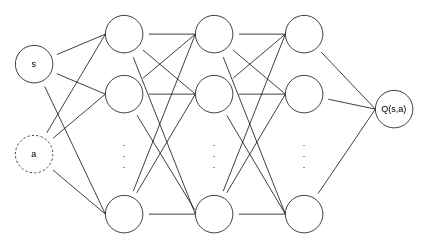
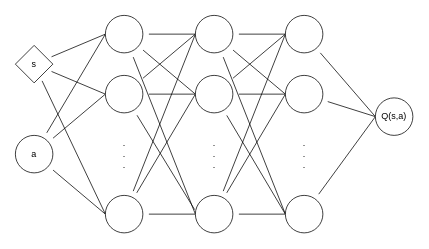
  <mxCell id="0" />
  <mxCell id="1" parent="0" />
  <mxCell id="2" style="edgeStyle=none;rounded=0;orthogonalLoop=1;jettySize=auto;html=1;entryX=0;entryY=0.5;entryDx=0;entryDy=0;endArrow=none;startSize=14;endSize=14;sourcePerimeterSpacing=8;targetPerimeterSpacing=8;endFill=0;" edge="1" parent="1" source="5" target="13"><mxGeometry relative="1" as="geometry" /></mxCell>
  <mxCell id="3" style="edgeStyle=none;rounded=0;orthogonalLoop=1;jettySize=auto;html=1;entryX=0;entryY=0.5;entryDx=0;entryDy=0;endArrow=none;endFill=0;startSize=14;endSize=14;sourcePerimeterSpacing=8;targetPerimeterSpacing=8;" edge="1" parent="1" source="5" target="17"><mxGeometry relative="1" as="geometry" /></mxCell>
  <mxCell id="4" style="edgeStyle=none;rounded=0;orthogonalLoop=1;jettySize=auto;html=1;entryX=0;entryY=0.5;entryDx=0;entryDy=0;endArrow=none;endFill=0;startSize=14;endSize=14;sourcePerimeterSpacing=8;targetPerimeterSpacing=8;" edge="1" parent="1" source="5" target="21"><mxGeometry relative="1" as="geometry" /></mxCell>
- <mxCell id="5" value="s" style="ellipse;whiteSpace=wrap;html=1;aspect=fixed;hachureGap=4;" vertex="1" parent="1"><mxGeometry x="20" y="60" width="50" height="50" as="geometry" /></mxCell>
+ <mxCell id="5" value="s" style="rhombus;whiteSpace=wrap;html=1;aspect=fixed;hachureGap=4;" vertex="1" parent="1"><mxGeometry x="20" y="60" width="50" height="50" as="geometry" /></mxCell>
  <mxCell id="6" style="edgeStyle=none;rounded=0;orthogonalLoop=1;jettySize=auto;html=1;entryX=0;entryY=0.5;entryDx=0;entryDy=0;endArrow=none;endFill=0;startSize=14;endSize=14;sourcePerimeterSpacing=8;targetPerimeterSpacing=8;" edge="1" parent="1" source="9" target="13"><mxGeometry relative="1" as="geometry" /></mxCell>
  <mxCell id="7" style="edgeStyle=none;rounded=0;orthogonalLoop=1;jettySize=auto;html=1;entryX=0;entryY=0.5;entryDx=0;entryDy=0;endArrow=none;endFill=0;startSize=14;endSize=14;sourcePerimeterSpacing=8;targetPerimeterSpacing=8;" edge="1" parent="1" source="9" target="17"><mxGeometry relative="1" as="geometry" /></mxCell>
  <mxCell id="8" style="edgeStyle=none;rounded=0;orthogonalLoop=1;jettySize=auto;html=1;entryX=0;entryY=0.5;entryDx=0;entryDy=0;endArrow=none;endFill=0;startSize=14;endSize=14;sourcePerimeterSpacing=8;targetPerimeterSpacing=8;" edge="1" parent="1" source="9" target="21"><mxGeometry relative="1" as="geometry" /></mxCell>
- <mxCell id="9" value="a" style="ellipse;whiteSpace=wrap;html=1;aspect=fixed;hachureGap=4;dashed=1;" vertex="1" parent="1"><mxGeometry x="20" y="180" width="50" height="50" as="geometry" /></mxCell>
+ <mxCell id="9" value="a" style="ellipse;whiteSpace=wrap;html=1;aspect=fixed;hachureGap=4;" vertex="1" parent="1"><mxGeometry x="20" y="180" width="50" height="50" as="geometry" /></mxCell>
  <mxCell id="10" style="edgeStyle=none;rounded=0;orthogonalLoop=1;jettySize=auto;html=1;entryX=0;entryY=0.5;entryDx=0;entryDy=0;endArrow=none;endFill=0;startSize=14;endSize=14;sourcePerimeterSpacing=8;targetPerimeterSpacing=8;" edge="1" parent="1" source="13" target="25"><mxGeometry relative="1" as="geometry" /></mxCell>
  <mxCell id="11" style="edgeStyle=none;rounded=0;orthogonalLoop=1;jettySize=auto;html=1;entryX=0;entryY=0.5;entryDx=0;entryDy=0;endArrow=none;endFill=0;startSize=14;endSize=14;sourcePerimeterSpacing=8;targetPerimeterSpacing=8;" edge="1" parent="1" source="13" target="29"><mxGeometry relative="1" as="geometry" /></mxCell>
  <mxCell id="12" style="edgeStyle=none;rounded=0;orthogonalLoop=1;jettySize=auto;html=1;entryX=0;entryY=0.5;entryDx=0;entryDy=0;endArrow=none;endFill=0;startSize=14;endSize=14;sourcePerimeterSpacing=8;targetPerimeterSpacing=8;" edge="1" parent="1" source="13" target="33"><mxGeometry relative="1" as="geometry" /></mxCell>
  <mxCell id="13" value="" style="ellipse;whiteSpace=wrap;html=1;aspect=fixed;hachureGap=4;" vertex="1" parent="1"><mxGeometry x="140" y="20" width="50" height="50" as="geometry" /></mxCell>
  <mxCell id="14" style="edgeStyle=none;rounded=0;orthogonalLoop=1;jettySize=auto;html=1;entryX=-0.02;entryY=0.38;entryDx=0;entryDy=0;entryPerimeter=0;endArrow=none;endFill=0;startSize=14;endSize=14;sourcePerimeterSpacing=8;targetPerimeterSpacing=8;" edge="1" parent="1" source="17" target="33"><mxGeometry relative="1" as="geometry" /></mxCell>
  <mxCell id="15" style="edgeStyle=none;rounded=0;orthogonalLoop=1;jettySize=auto;html=1;entryX=0;entryY=0.5;entryDx=0;entryDy=0;endArrow=none;endFill=0;startSize=14;endSize=14;sourcePerimeterSpacing=8;targetPerimeterSpacing=8;" edge="1" parent="1" source="17" target="29"><mxGeometry relative="1" as="geometry" /></mxCell>
  <mxCell id="16" style="edgeStyle=none;rounded=0;orthogonalLoop=1;jettySize=auto;html=1;entryX=0;entryY=0.5;entryDx=0;entryDy=0;endArrow=none;endFill=0;startSize=14;endSize=14;sourcePerimeterSpacing=8;targetPerimeterSpacing=8;" edge="1" parent="1" source="17" target="25"><mxGeometry relative="1" as="geometry" /></mxCell>
  <mxCell id="17" value="" style="ellipse;whiteSpace=wrap;html=1;aspect=fixed;hachureGap=4;" vertex="1" parent="1"><mxGeometry x="140" y="100" width="50" height="50" as="geometry" /></mxCell>
  <mxCell id="18" style="edgeStyle=none;rounded=0;orthogonalLoop=1;jettySize=auto;html=1;entryX=0;entryY=0.5;entryDx=0;entryDy=0;endArrow=none;endFill=0;startSize=14;endSize=14;sourcePerimeterSpacing=8;targetPerimeterSpacing=8;" edge="1" parent="1" source="21" target="33"><mxGeometry relative="1" as="geometry" /></mxCell>
  <mxCell id="19" style="edgeStyle=none;rounded=0;orthogonalLoop=1;jettySize=auto;html=1;entryX=0;entryY=0.5;entryDx=0;entryDy=0;endArrow=none;endFill=0;startSize=14;endSize=14;sourcePerimeterSpacing=8;targetPerimeterSpacing=8;" edge="1" parent="1" source="21" target="29"><mxGeometry relative="1" as="geometry" /></mxCell>
  <mxCell id="20" style="edgeStyle=none;rounded=0;orthogonalLoop=1;jettySize=auto;html=1;entryX=0;entryY=0.5;entryDx=0;entryDy=0;endArrow=none;endFill=0;startSize=14;endSize=14;sourcePerimeterSpacing=8;targetPerimeterSpacing=8;" edge="1" parent="1" source="21" target="25"><mxGeometry relative="1" as="geometry" /></mxCell>
  <mxCell id="21" value="" style="ellipse;whiteSpace=wrap;html=1;aspect=fixed;hachureGap=4;" vertex="1" parent="1"><mxGeometry x="140" y="260" width="50" height="50" as="geometry" /></mxCell>
  <mxCell id="22" style="edgeStyle=none;rounded=0;orthogonalLoop=1;jettySize=auto;html=1;entryX=0;entryY=0.5;entryDx=0;entryDy=0;endArrow=none;endFill=0;startSize=14;endSize=14;sourcePerimeterSpacing=8;targetPerimeterSpacing=8;" edge="1" parent="1" source="25" target="35"><mxGeometry relative="1" as="geometry" /></mxCell>
  <mxCell id="23" style="edgeStyle=none;rounded=0;orthogonalLoop=1;jettySize=auto;html=1;entryX=0;entryY=0.5;entryDx=0;entryDy=0;endArrow=none;endFill=0;startSize=14;endSize=14;sourcePerimeterSpacing=8;targetPerimeterSpacing=8;" edge="1" parent="1" source="25" target="37"><mxGeometry relative="1" as="geometry" /></mxCell>
  <mxCell id="24" style="edgeStyle=none;rounded=0;orthogonalLoop=1;jettySize=auto;html=1;entryX=0;entryY=0.5;entryDx=0;entryDy=0;endArrow=none;endFill=0;startSize=14;endSize=14;sourcePerimeterSpacing=8;targetPerimeterSpacing=8;" edge="1" parent="1" source="25" target="39"><mxGeometry relative="1" as="geometry" /></mxCell>
  <mxCell id="25" value="" style="ellipse;whiteSpace=wrap;html=1;aspect=fixed;hachureGap=4;" vertex="1" parent="1"><mxGeometry x="260" y="20" width="50" height="50" as="geometry" /></mxCell>
  <mxCell id="26" style="edgeStyle=none;rounded=0;orthogonalLoop=1;jettySize=auto;html=1;entryX=0;entryY=0.5;entryDx=0;entryDy=0;endArrow=none;endFill=0;startSize=14;endSize=14;sourcePerimeterSpacing=8;targetPerimeterSpacing=8;" edge="1" parent="1" source="29" target="35"><mxGeometry relative="1" as="geometry" /></mxCell>
  <mxCell id="27" style="edgeStyle=none;rounded=0;orthogonalLoop=1;jettySize=auto;html=1;entryX=0;entryY=0.5;entryDx=0;entryDy=0;endArrow=none;endFill=0;startSize=14;endSize=14;sourcePerimeterSpacing=8;targetPerimeterSpacing=8;" edge="1" parent="1" source="29" target="37"><mxGeometry relative="1" as="geometry" /></mxCell>
  <mxCell id="28" style="edgeStyle=none;rounded=0;orthogonalLoop=1;jettySize=auto;html=1;entryX=0;entryY=0.5;entryDx=0;entryDy=0;endArrow=none;endFill=0;startSize=14;endSize=14;sourcePerimeterSpacing=8;targetPerimeterSpacing=8;" edge="1" parent="1" source="29" target="39"><mxGeometry relative="1" as="geometry" /></mxCell>
  <mxCell id="29" value="" style="ellipse;whiteSpace=wrap;html=1;aspect=fixed;hachureGap=4;" vertex="1" parent="1"><mxGeometry x="260" y="100" width="50" height="50" as="geometry" /></mxCell>
  <mxCell id="30" style="edgeStyle=none;rounded=0;orthogonalLoop=1;jettySize=auto;html=1;entryX=0;entryY=0.5;entryDx=0;entryDy=0;endArrow=none;endFill=0;startSize=14;endSize=14;sourcePerimeterSpacing=8;targetPerimeterSpacing=8;" edge="1" parent="1" source="33" target="39"><mxGeometry relative="1" as="geometry" /></mxCell>
  <mxCell id="31" style="edgeStyle=none;rounded=0;orthogonalLoop=1;jettySize=auto;html=1;entryX=0;entryY=0.5;entryDx=0;entryDy=0;endArrow=none;endFill=0;startSize=14;endSize=14;sourcePerimeterSpacing=8;targetPerimeterSpacing=8;" edge="1" parent="1" source="33" target="37"><mxGeometry relative="1" as="geometry" /></mxCell>
  <mxCell id="32" style="edgeStyle=none;rounded=0;orthogonalLoop=1;jettySize=auto;html=1;entryX=0;entryY=0.5;entryDx=0;entryDy=0;endArrow=none;endFill=0;startSize=14;endSize=14;sourcePerimeterSpacing=8;targetPerimeterSpacing=8;" edge="1" parent="1" source="33" target="35"><mxGeometry relative="1" as="geometry" /></mxCell>
  <mxCell id="33" value="" style="ellipse;whiteSpace=wrap;html=1;aspect=fixed;hachureGap=4;" vertex="1" parent="1"><mxGeometry x="260" y="260" width="50" height="50" as="geometry" /></mxCell>
  <mxCell id="34" style="edgeStyle=none;rounded=0;orthogonalLoop=1;jettySize=auto;html=1;entryX=0;entryY=0.5;entryDx=0;entryDy=0;endArrow=none;endFill=0;startSize=14;endSize=14;sourcePerimeterSpacing=8;targetPerimeterSpacing=8;" edge="1" parent="1" source="35" target="40"><mxGeometry relative="1" as="geometry" /></mxCell>
  <mxCell id="35" value="" style="ellipse;whiteSpace=wrap;html=1;aspect=fixed;hachureGap=4;" vertex="1" parent="1"><mxGeometry x="380" y="20" width="50" height="50" as="geometry" /></mxCell>
  <mxCell id="36" style="edgeStyle=none;rounded=0;orthogonalLoop=1;jettySize=auto;html=1;entryX=0;entryY=0.5;entryDx=0;entryDy=0;endArrow=none;endFill=0;startSize=14;endSize=14;sourcePerimeterSpacing=8;targetPerimeterSpacing=8;" edge="1" parent="1" source="37" target="40"><mxGeometry relative="1" as="geometry" /></mxCell>
  <mxCell id="37" value="" style="ellipse;whiteSpace=wrap;html=1;aspect=fixed;hachureGap=4;" vertex="1" parent="1"><mxGeometry x="380" y="100" width="50" height="50" as="geometry" /></mxCell>
  <mxCell id="38" style="edgeStyle=none;rounded=0;orthogonalLoop=1;jettySize=auto;html=1;entryX=0;entryY=0.5;entryDx=0;entryDy=0;endArrow=none;endFill=0;startSize=14;endSize=14;sourcePerimeterSpacing=8;targetPerimeterSpacing=8;" edge="1" parent="1" source="39" target="40"><mxGeometry relative="1" as="geometry" /></mxCell>
  <mxCell id="39" value="" style="ellipse;whiteSpace=wrap;html=1;aspect=fixed;hachureGap=4;" vertex="1" parent="1"><mxGeometry x="380" y="260" width="50" height="50" as="geometry" /></mxCell>
- <mxCell id="40" value="Q(s,a)" style="ellipse;whiteSpace=wrap;html=1;aspect=fixed;hachureGap=4;" vertex="1" parent="1"><mxGeometry x="500" y="120" width="50" height="50" as="geometry" /></mxCell>
+ <mxCell id="40" value="Q(s,a)" style="ellipse;whiteSpace=wrap;html=1;aspect=fixed;hachureGap=4;" vertex="1" parent="1"><mxGeometry x="500" y="130" width="50" height="50" as="geometry" /></mxCell>
  <mxCell id="41" value=".&lt;br&gt;.&lt;br&gt;.&lt;br&gt;" style="text;html=1;align=center;verticalAlign=middle;resizable=0;points=[];autosize=1;strokeColor=none;fillColor=none;hachureGap=4;" vertex="1" parent="1"><mxGeometry x="155" y="180" width="20" height="50" as="geometry" /></mxCell>
  <mxCell id="42" value=".&lt;br&gt;.&lt;br&gt;.&lt;br&gt;" style="text;html=1;align=center;verticalAlign=middle;resizable=0;points=[];autosize=1;strokeColor=none;fillColor=none;hachureGap=4;" vertex="1" parent="1"><mxGeometry x="275" y="180" width="20" height="50" as="geometry" /></mxCell>
  <mxCell id="43" value=".&lt;br&gt;.&lt;br&gt;.&lt;br&gt;" style="text;html=1;align=center;verticalAlign=middle;resizable=0;points=[];autosize=1;strokeColor=none;fillColor=none;hachureGap=4;" vertex="1" parent="1"><mxGeometry x="395" y="180" width="20" height="50" as="geometry" /></mxCell>
